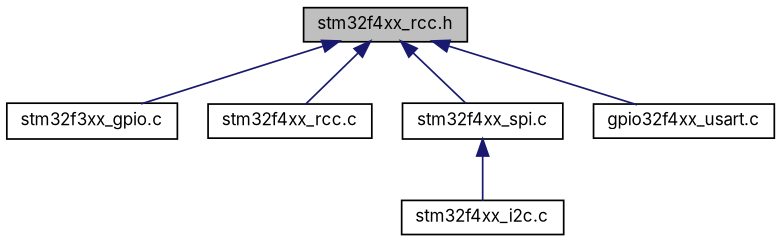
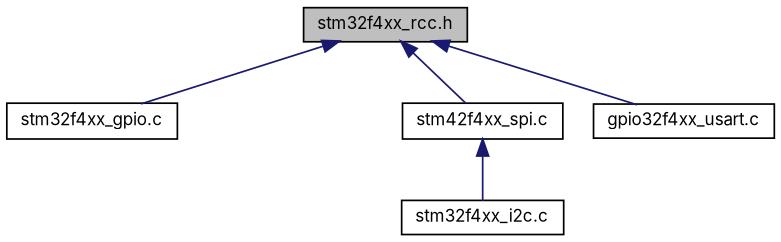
  digraph {
    fontname=Inter
    node [color=black fillcolor=white fontname=Inter fontsize=10 shape=record style=filled]
    edge [color=midnightblue dir=back fontname=Inter fontsize=10 labelfontname=Helvetica labelfontsize=10 style=solid]
    n1 [fillcolor=grey75 fontcolor=black height=0.2 label="stm32f4xx_rcc.h" width=0.4]
-   n2 [height=0.2 label="stm32f3xx_gpio.c" width=0.4]
-   n3 [height=0.2 label="stm32f4xx_rcc.c" width=0.4]
-   n4 [height=0.2 label="stm32f4xx_spi.c" width=0.4]
+   n2 [height=0.2 label="stm32f4xx_gpio.c" width=0.4]
+   n4 [height=0.2 label="stm42f4xx_spi.c" width=0.4]
    n5 [height=0.2 label="gpio32f4xx_usart.c" width=0.4]
    n6 [height=0.2 label="stm32f4xx_i2c.c" width=0.4]
    n1 -> n2
-   n1 -> n3
    n1 -> n4
    n1 -> n5
    n4 -> n6
  }
